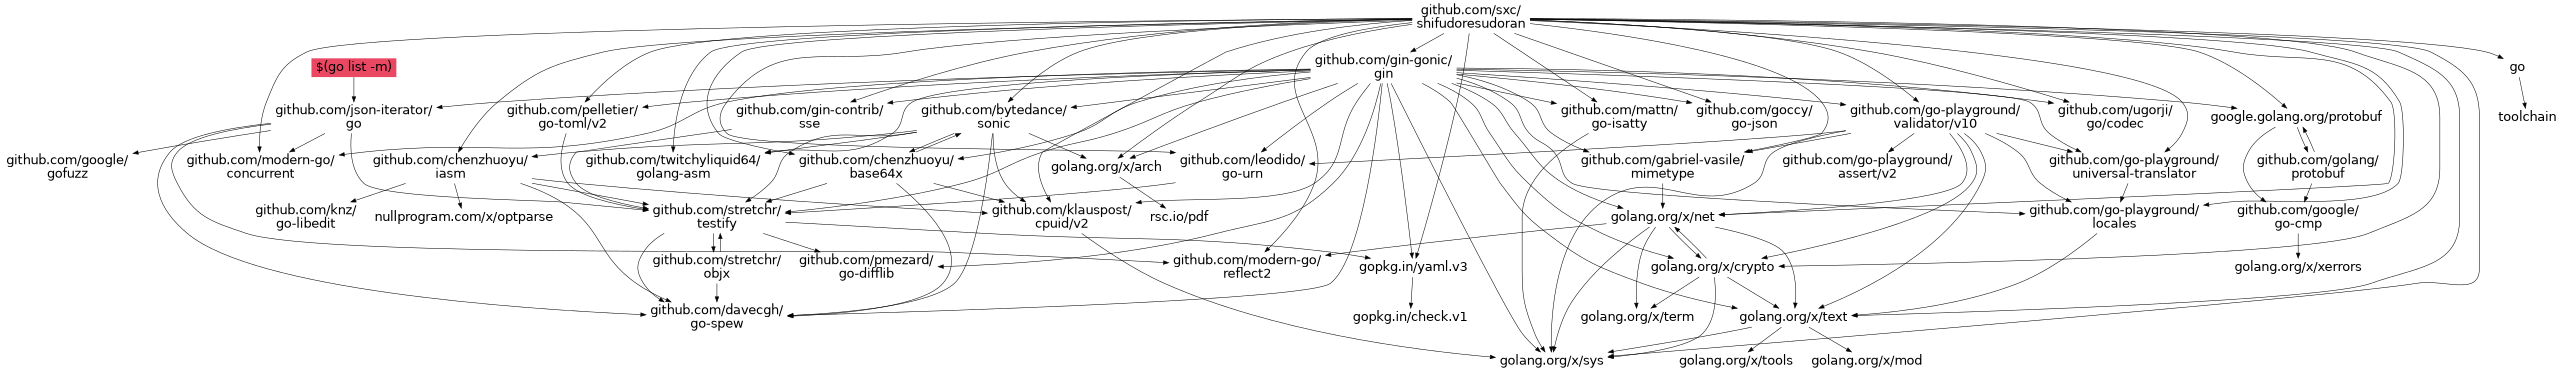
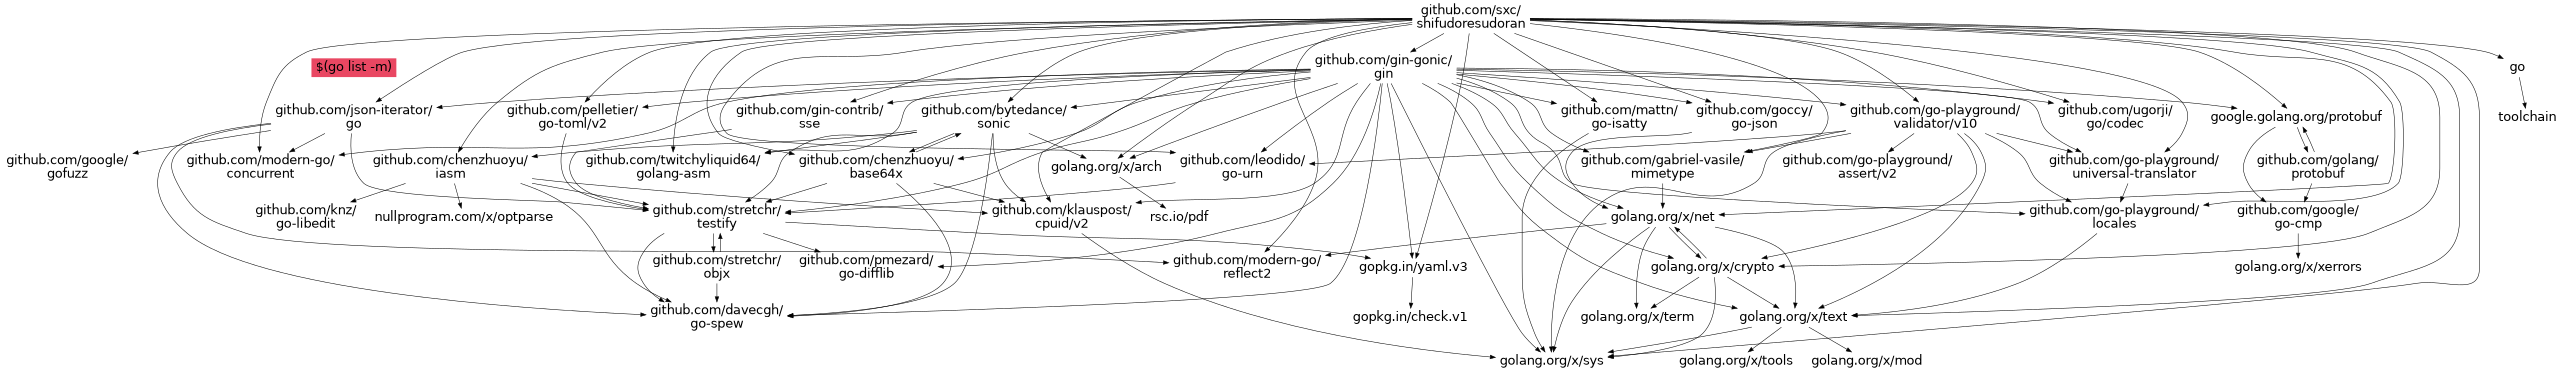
  digraph {
    root="$(go list -m)"
    node [fontname=Helvetica fontsize=24 shape=plaintext]
    "$(go list -m)" [fillcolor="#E94762" style=filled]
    "github.com/bytedance/\nsonic"
    "github.com/chenzhuoyu/\nbase64x"
    "github.com/chenzhuoyu/\niasm"
    "github.com/davecgh/\ngo-spew"
    "github.com/klauspost/\ncpuid/v2"
    "github.com/stretchr/\ntestify"
    "github.com/twitchyliquid64/\ngolang-asm"
    "golang.org/x/arch"
    "github.com/knz/\ngo-libedit"
    "nullprogram.com/x/optparse"
    "golang.org/x/sys"
    "github.com/pmezard/\ngo-difflib"
    "gopkg.in/yaml.v3"
    "github.com/stretchr/\nobjx"
    "rsc.io/pdf"
    "gopkg.in/check.v1"
    "github.com/gabriel-vasile/\nmimetype"
    "golang.org/x/net"
    "golang.org/x/crypto"
    "golang.org/x/text"
    "golang.org/x/term"
    "github.com/modern-go/\nreflect2"
    "golang.org/x/mod"
    "golang.org/x/tools"
    "github.com/gin-contrib/\nsse"
    "github.com/gin-gonic/\ngin"
    "github.com/go-playground/\nlocales"
    "github.com/go-playground/\nuniversal-translator"
    "github.com/go-playground/\nvalidator/v10"
    "github.com/goccy/\ngo-json"
    "github.com/json-iterator/\ngo"
    "github.com/leodido/\ngo-urn"
    "github.com/mattn/\ngo-isatty"
    "github.com/modern-go/\nconcurrent"
    "github.com/pelletier/\ngo-toml/v2"
    "github.com/ugorji/\ngo/codec"
    "google.golang.org/protobuf"
    "github.com/go-playground/\nassert/v2"
    "github.com/google/\ngofuzz"
    "github.com/golang/\nprotobuf"
    "github.com/google/\ngo-cmp"
    "golang.org/x/xerrors"
    "github.com/sxc/\nshifudoresudoran"
    go
    toolchain
    "github.com/bytedance/\nsonic" -> "github.com/chenzhuoyu/\nbase64x"
    "github.com/bytedance/\nsonic" -> "github.com/chenzhuoyu/\niasm"
    "github.com/bytedance/\nsonic" -> "github.com/davecgh/\ngo-spew"
    "github.com/bytedance/\nsonic" -> "github.com/klauspost/\ncpuid/v2"
    "github.com/bytedance/\nsonic" -> "github.com/stretchr/\ntestify"
    "github.com/bytedance/\nsonic" -> "github.com/twitchyliquid64/\ngolang-asm"
    "github.com/bytedance/\nsonic" -> "golang.org/x/arch"
    "github.com/chenzhuoyu/\nbase64x" -> "github.com/bytedance/\nsonic"
    "github.com/chenzhuoyu/\nbase64x" -> "github.com/davecgh/\ngo-spew"
    "github.com/chenzhuoyu/\nbase64x" -> "github.com/klauspost/\ncpuid/v2"
    "github.com/chenzhuoyu/\nbase64x" -> "github.com/stretchr/\ntestify"
    "github.com/chenzhuoyu/\niasm" -> "github.com/davecgh/\ngo-spew"
    "github.com/chenzhuoyu/\niasm" -> "github.com/klauspost/\ncpuid/v2"
    "github.com/chenzhuoyu/\niasm" -> "github.com/stretchr/\ntestify"
    "github.com/chenzhuoyu/\niasm" -> "github.com/knz/\ngo-libedit"
    "github.com/chenzhuoyu/\niasm" -> "nullprogram.com/x/optparse"
    "github.com/klauspost/\ncpuid/v2" -> "golang.org/x/sys"
    "github.com/stretchr/\ntestify" -> "github.com/davecgh/\ngo-spew"
    "github.com/stretchr/\ntestify" -> "github.com/pmezard/\ngo-difflib"
    "github.com/stretchr/\ntestify" -> "gopkg.in/yaml.v3"
    "github.com/stretchr/\ntestify" -> "github.com/stretchr/\nobjx"
    "golang.org/x/arch" -> "rsc.io/pdf"
    "gopkg.in/yaml.v3" -> "gopkg.in/check.v1"
    "github.com/stretchr/\nobjx" -> "github.com/davecgh/\ngo-spew"
    "github.com/stretchr/\nobjx" -> "github.com/stretchr/\ntestify"
    "github.com/gabriel-vasile/\nmimetype" -> "golang.org/x/net"
    "golang.org/x/net" -> "golang.org/x/sys"
    "golang.org/x/net" -> "golang.org/x/crypto"
    "golang.org/x/net" -> "golang.org/x/text"
    "golang.org/x/net" -> "golang.org/x/term"
    "golang.org/x/net" -> "github.com/modern-go/\nreflect2"
    "golang.org/x/crypto" -> "golang.org/x/sys"
    "golang.org/x/crypto" -> "golang.org/x/net"
    "golang.org/x/crypto" -> "golang.org/x/text"
    "golang.org/x/crypto" -> "golang.org/x/term"
    "golang.org/x/text" -> "golang.org/x/sys"
    "golang.org/x/text" -> "golang.org/x/mod"
    "golang.org/x/text" -> "golang.org/x/tools"
    "github.com/gin-contrib/\nsse" -> "github.com/stretchr/\ntestify"
    "github.com/gin-gonic/\ngin" -> "github.com/bytedance/\nsonic"
    "github.com/gin-gonic/\ngin" -> "github.com/chenzhuoyu/\nbase64x"
    "github.com/gin-gonic/\ngin" -> "github.com/davecgh/\ngo-spew"
    "github.com/gin-gonic/\ngin" -> "github.com/klauspost/\ncpuid/v2"
    "github.com/gin-gonic/\ngin" -> "github.com/stretchr/\ntestify"
    "github.com/gin-gonic/\ngin" -> "github.com/twitchyliquid64/\ngolang-asm"
    "github.com/gin-gonic/\ngin" -> "golang.org/x/arch"
    "github.com/gin-gonic/\ngin" -> "golang.org/x/sys"
    "github.com/gin-gonic/\ngin" -> "github.com/pmezard/\ngo-difflib"
    "github.com/gin-gonic/\ngin" -> "gopkg.in/yaml.v3"
    "github.com/gin-gonic/\ngin" -> "github.com/gabriel-vasile/\nmimetype"
    "github.com/gin-gonic/\ngin" -> "golang.org/x/net"
    "github.com/gin-gonic/\ngin" -> "golang.org/x/crypto"
    "github.com/gin-gonic/\ngin" -> "golang.org/x/text"
    "github.com/gin-gonic/\ngin" -> "github.com/gin-contrib/\nsse"
    "github.com/gin-gonic/\ngin" -> "github.com/go-playground/\nlocales"
    "github.com/gin-gonic/\ngin" -> "github.com/go-playground/\nuniversal-translator"
    "github.com/gin-gonic/\ngin" -> "github.com/go-playground/\nvalidator/v10"
    "github.com/gin-gonic/\ngin" -> "github.com/goccy/\ngo-json"
    "github.com/gin-gonic/\ngin" -> "github.com/json-iterator/\ngo"
    "github.com/gin-gonic/\ngin" -> "github.com/leodido/\ngo-urn"
    "github.com/gin-gonic/\ngin" -> "github.com/mattn/\ngo-isatty"
    "github.com/gin-gonic/\ngin" -> "github.com/modern-go/\nconcurrent"
    "github.com/gin-gonic/\ngin" -> "github.com/pelletier/\ngo-toml/v2"
    "github.com/gin-gonic/\ngin" -> "github.com/ugorji/\ngo/codec"
    "github.com/gin-gonic/\ngin" -> "google.golang.org/protobuf"
    "github.com/go-playground/\nlocales" -> "golang.org/x/text"
    "github.com/go-playground/\nuniversal-translator" -> "github.com/go-playground/\nlocales"
    "github.com/go-playground/\nvalidator/v10" -> "golang.org/x/sys"
    "github.com/go-playground/\nvalidator/v10" -> "github.com/gabriel-vasile/\nmimetype"
-   "github.com/go-playground/\nvalidator/v10" -> "golang.org/x/net"
+   "github.com/goccy/\ngo-json" -> "golang.org/x/net"
    "github.com/go-playground/\nvalidator/v10" -> "golang.org/x/crypto"
    "github.com/go-playground/\nvalidator/v10" -> "golang.org/x/text"
    "github.com/go-playground/\nvalidator/v10" -> "github.com/go-playground/\nlocales"
    "github.com/go-playground/\nvalidator/v10" -> "github.com/go-playground/\nuniversal-translator"
    "github.com/go-playground/\nvalidator/v10" -> "github.com/leodido/\ngo-urn"
    "github.com/go-playground/\nvalidator/v10" -> "github.com/go-playground/\nassert/v2"
    "github.com/json-iterator/\ngo" -> "github.com/davecgh/\ngo-spew"
    "github.com/json-iterator/\ngo" -> "github.com/stretchr/\ntestify"
    "github.com/json-iterator/\ngo" -> "github.com/modern-go/\nreflect2"
    "github.com/json-iterator/\ngo" -> "github.com/modern-go/\nconcurrent"
    "github.com/json-iterator/\ngo" -> "github.com/google/\ngofuzz"
    "github.com/leodido/\ngo-urn" -> "github.com/stretchr/\ntestify"
    "github.com/mattn/\ngo-isatty" -> "golang.org/x/sys"
    "github.com/pelletier/\ngo-toml/v2" -> "github.com/stretchr/\ntestify"
    "google.golang.org/protobuf" -> "github.com/golang/\nprotobuf"
    "google.golang.org/protobuf" -> "github.com/google/\ngo-cmp"
    "github.com/golang/\nprotobuf" -> "google.golang.org/protobuf"
    "github.com/golang/\nprotobuf" -> "github.com/google/\ngo-cmp"
    "github.com/google/\ngo-cmp" -> "golang.org/x/xerrors"
    "github.com/sxc/\nshifudoresudoran" -> "github.com/bytedance/\nsonic"
    "github.com/sxc/\nshifudoresudoran" -> "github.com/chenzhuoyu/\nbase64x"
    "github.com/sxc/\nshifudoresudoran" -> "github.com/chenzhuoyu/\niasm"
    "github.com/sxc/\nshifudoresudoran" -> "github.com/klauspost/\ncpuid/v2"
    "github.com/sxc/\nshifudoresudoran" -> "github.com/twitchyliquid64/\ngolang-asm"
    "github.com/sxc/\nshifudoresudoran" -> "golang.org/x/arch"
    "github.com/sxc/\nshifudoresudoran" -> "golang.org/x/sys"
    "github.com/sxc/\nshifudoresudoran" -> "gopkg.in/yaml.v3"
    "github.com/sxc/\nshifudoresudoran" -> "github.com/gabriel-vasile/\nmimetype"
    "github.com/sxc/\nshifudoresudoran" -> "golang.org/x/net"
    "github.com/sxc/\nshifudoresudoran" -> "golang.org/x/crypto"
    "github.com/sxc/\nshifudoresudoran" -> "golang.org/x/text"
    "github.com/sxc/\nshifudoresudoran" -> "github.com/modern-go/\nreflect2"
    "github.com/sxc/\nshifudoresudoran" -> "github.com/gin-contrib/\nsse"
    "github.com/sxc/\nshifudoresudoran" -> "github.com/gin-gonic/\ngin"
    "github.com/sxc/\nshifudoresudoran" -> "github.com/go-playground/\nlocales"
    "github.com/sxc/\nshifudoresudoran" -> "github.com/go-playground/\nuniversal-translator"
    "github.com/sxc/\nshifudoresudoran" -> "github.com/go-playground/\nvalidator/v10"
    "github.com/sxc/\nshifudoresudoran" -> "github.com/goccy/\ngo-json"
-   "$(go list -m)" -> "github.com/json-iterator/\ngo"
+   "github.com/sxc/\nshifudoresudoran" -> "github.com/json-iterator/\ngo"
    "github.com/sxc/\nshifudoresudoran" -> "github.com/leodido/\ngo-urn"
    "github.com/sxc/\nshifudoresudoran" -> "github.com/mattn/\ngo-isatty"
    "github.com/sxc/\nshifudoresudoran" -> "github.com/modern-go/\nconcurrent"
    "github.com/sxc/\nshifudoresudoran" -> "github.com/pelletier/\ngo-toml/v2"
    "github.com/sxc/\nshifudoresudoran" -> "github.com/ugorji/\ngo/codec"
    "github.com/sxc/\nshifudoresudoran" -> "google.golang.org/protobuf"
    "github.com/sxc/\nshifudoresudoran" -> go
    go -> toolchain
  }
